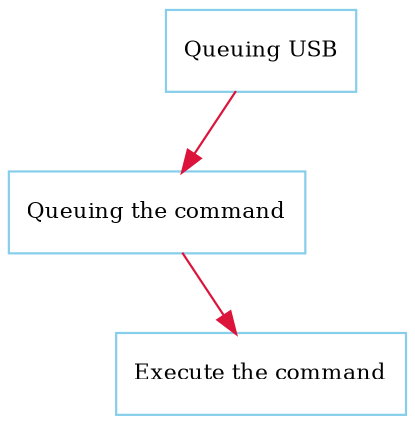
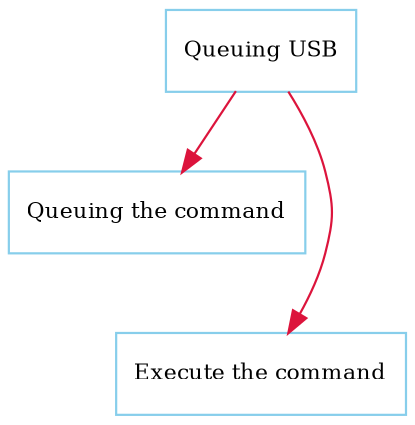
  digraph {
    fontname="DejaVu Serif"
    fontsize=10
    rankdir=TB
    node [color=skyblue fontname="DejaVu Serif" fontsize=10 shape=record]
    edge [color=crimson fontname="DejaVu Serif" fontsize=10 style=solid]
    n1 [label="Queuing USB"]
    "Queuing the command"
    "Execute the command"
    n1 -> "Queuing the command"
-   "Queuing the command" -> "Execute the command"
+   n1 -> "Execute the command"
  }
